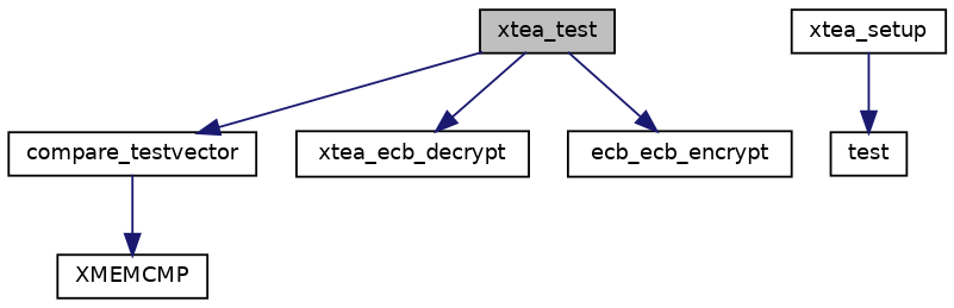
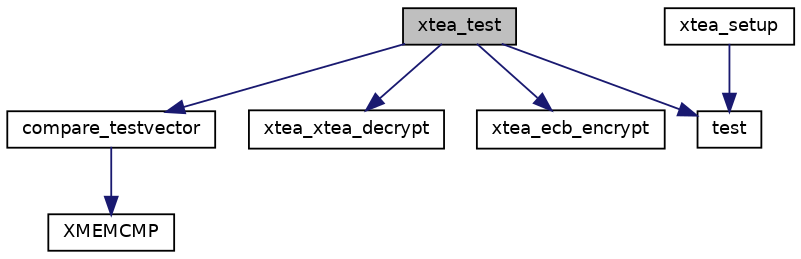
  digraph {
    rankdir=TB
    node [color=black fillcolor=white fontname=Helvetica fontsize=10 shape=record style=filled]
    edge [color=midnightblue fontname=Helvetica fontsize=10 labelfontname=Helvetica labelfontsize=10 style=solid]
    n1 [fillcolor=grey75 fontcolor=black height=0.2 label=xtea_test width=0.4]
    n2 [height=0.2 label=compare_testvector width=0.4]
-   n3 [height=0.2 label=xtea_ecb_decrypt width=0.4]
-   n4 [height=0.2 label=ecb_ecb_encrypt width=0.4]
+   n3 [height=0.2 label=xtea_xtea_decrypt width=0.4]
+   n4 [height=0.2 label=xtea_ecb_encrypt width=0.4]
    n5 [height=0.2 label=test width=0.4]
    n6 [height=0.2 label=XMEMCMP width=0.4]
    n7 [height=0.2 label=xtea_setup width=0.4]
    n1 -> n2
    n1 -> n3
    n1 -> n4
+   n1 -> n5
    n2 -> n6
    n7 -> n5
  }
